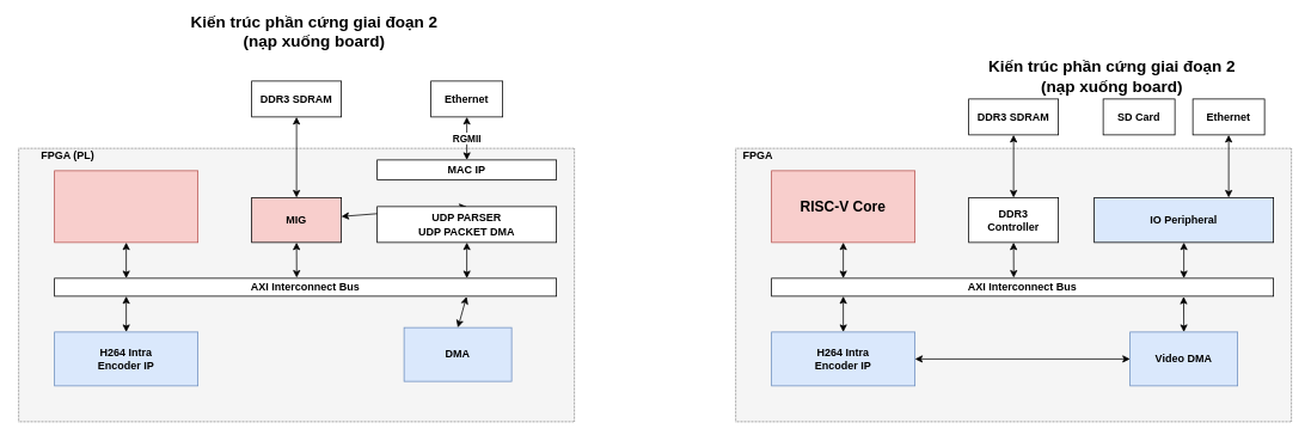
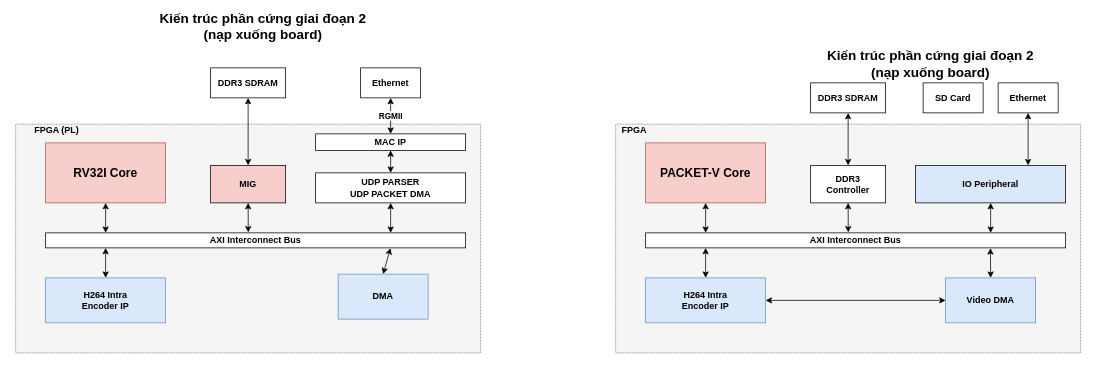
  <mxCell id="0" />
  <mxCell id="1" parent="0" />
  <mxCell id="2" value="" style="rounded=0;whiteSpace=wrap;html=1;dashed=1;dashPattern=1 1;fillColor=#f5f5f5;fontColor=#333333;strokeColor=#666666;fontStyle=1" parent="1" vertex="1"><mxGeometry x="20" y="165" width="620" height="305" as="geometry" /></mxCell>
  <mxCell id="3" value="" style="rounded=0;whiteSpace=wrap;html=1;fontStyle=1;fillColor=#f8cecc;strokeColor=#b85450;" parent="1" vertex="1"><mxGeometry x="60" y="190" width="160" height="80" as="geometry" /></mxCell>
  <mxCell id="4" value="H264 Intra&lt;div&gt;Encoder IP&lt;/div&gt;" style="rounded=0;whiteSpace=wrap;html=1;fontStyle=1;fillColor=#dae8fc;strokeColor=#6c8ebf;" parent="1" vertex="1"><mxGeometry x="60" y="370" width="160" height="60" as="geometry" /></mxCell>
  <mxCell id="5" value="DMA" style="rounded=0;whiteSpace=wrap;html=1;fontStyle=1;fillColor=#dae8fc;strokeColor=#6c8ebf;" parent="1" vertex="1"><mxGeometry x="450" y="365" width="120" height="60" as="geometry" /></mxCell>
  <mxCell id="6" value="MIG" style="rounded=0;whiteSpace=wrap;html=1;fontStyle=1;fillColor=#f8cecc;" parent="1" vertex="1"><mxGeometry x="280" y="220" width="100" height="50" as="geometry" /></mxCell>
  <mxCell id="7" value="" style="endArrow=classic;startArrow=classic;html=1;rounded=0;exitX=0.5;exitY=0;exitDx=0;exitDy=0;entryX=0.821;entryY=1.02;entryDx=0;entryDy=0;fontStyle=1;entryPerimeter=0;" parent="1" source="5" target="16" edge="1"><mxGeometry width="50" height="50" relative="1" as="geometry"><mxPoint x="250" y="410" as="sourcePoint" /><mxPoint x="340" y="330" as="targetPoint" /></mxGeometry></mxCell>
  <mxCell id="8" value="" style="endArrow=classic;startArrow=classic;html=1;rounded=0;exitX=0.711;exitY=-0.031;exitDx=0;exitDy=0;entryX=0.5;entryY=1;entryDx=0;entryDy=0;fontStyle=1;exitPerimeter=0;" parent="1" target="6" edge="1"><mxGeometry width="50" height="50" relative="1" as="geometry"><mxPoint x="330.18" y="309.38" as="sourcePoint" /><mxPoint x="320" y="210" as="targetPoint" /></mxGeometry></mxCell>
  <mxCell id="9" value="" style="endArrow=classic;startArrow=classic;html=1;rounded=0;exitX=0.25;exitY=0;exitDx=0;exitDy=0;entryX=0.5;entryY=1;entryDx=0;entryDy=0;fontStyle=1" parent="1" target="3" edge="1"><mxGeometry width="50" height="50" relative="1" as="geometry"><mxPoint x="140" y="310" as="sourcePoint" /><mxPoint x="159.76" y="270" as="targetPoint" /></mxGeometry></mxCell>
+ <mxCell id="10" value="&lt;span&gt;&lt;font style=&quot;font-size: 16px;&quot;&gt;RV32I Core&lt;/font&gt;&lt;/span&gt;" style="text;html=1;align=center;verticalAlign=middle;whiteSpace=wrap;rounded=0;fontStyle=1" parent="1" vertex="1"><mxGeometry x="60" y="215" width="160" height="30" as="geometry" /></mxCell>
  <mxCell id="11" value="" style="endArrow=classic;startArrow=classic;html=1;rounded=0;exitX=0.5;exitY=0;exitDx=0;exitDy=0;entryX=0.25;entryY=1;entryDx=0;entryDy=0;fontStyle=1" parent="1" source="4" edge="1"><mxGeometry width="50" height="50" relative="1" as="geometry"><mxPoint x="140" y="320" as="sourcePoint" /><mxPoint x="140" y="330" as="targetPoint" /></mxGeometry></mxCell>
  <mxCell id="12" value="DDR3 SDRAM" style="rounded=0;whiteSpace=wrap;html=1;fontStyle=1" parent="1" vertex="1"><mxGeometry x="280" y="90" width="100" height="40" as="geometry" /></mxCell>
  <mxCell id="13" value="" style="endArrow=classic;startArrow=classic;html=1;rounded=0;entryX=0.5;entryY=0;entryDx=0;entryDy=0;exitX=0.5;exitY=1;exitDx=0;exitDy=0;fontStyle=1" parent="1" source="12" target="6" edge="1"><mxGeometry width="50" height="50" relative="1" as="geometry"><mxPoint x="290" y="190" as="sourcePoint" /><mxPoint x="340" y="140" as="targetPoint" /></mxGeometry></mxCell>
  <mxCell id="14" value="RGMII" style="endArrow=classic;startArrow=classic;html=1;rounded=0;entryX=0.5;entryY=0;entryDx=0;entryDy=0;exitX=0.5;exitY=1;exitDx=0;exitDy=0;fontStyle=1" parent="1" source="18" target="17" edge="1"><mxGeometry width="50" height="50" relative="1" as="geometry"><mxPoint x="630" y="150" as="sourcePoint" /><mxPoint x="590" y="220" as="targetPoint" /></mxGeometry></mxCell>
- <mxCell id="15" value="" style="endArrow=classic;startArrow=classic;html=1;rounded=0;fontStyle=1;exitX=0.5;exitY=0;exitDx=0;exitDy=0;" parent="1" source="42" target="6" edge="1"><mxGeometry width="50" height="50" relative="1" as="geometry"><mxPoint x="520" y="310" as="sourcePoint" /><mxPoint x="519.76" y="270" as="targetPoint" /></mxGeometry></mxCell>
+ <mxCell id="15" value="" style="endArrow=classic;startArrow=classic;html=1;rounded=0;entryX=0.5;entryY=1;entryDx=0;entryDy=0;fontStyle=1;exitX=0.5;exitY=0;exitDx=0;exitDy=0;" parent="1" source="42" target="17" edge="1"><mxGeometry width="50" height="50" relative="1" as="geometry"><mxPoint x="520" y="310" as="sourcePoint" /><mxPoint x="519.76" y="270" as="targetPoint" /></mxGeometry></mxCell>
  <mxCell id="16" value="AXI Interconnect Bus" style="rounded=0;whiteSpace=wrap;html=1;fontStyle=1" parent="1" vertex="1"><mxGeometry x="60" y="310" width="560" height="20" as="geometry" /></mxCell>
  <mxCell id="17" value="MAC IP" style="rounded=0;whiteSpace=wrap;html=1;fontStyle=1" parent="1" vertex="1"><mxGeometry x="420" y="178" width="200" height="22" as="geometry" /></mxCell>
  <mxCell id="18" value="Ethernet" style="rounded=0;whiteSpace=wrap;html=1;fontStyle=1" parent="1" vertex="1"><mxGeometry x="480" y="90" width="80" height="40" as="geometry" /></mxCell>
  <mxCell id="19" value="FPGA (PL)" style="text;html=1;align=center;verticalAlign=middle;whiteSpace=wrap;rounded=0;fontStyle=1" parent="1" vertex="1"><mxGeometry x="20" y="168" width="110" height="10" as="geometry" /></mxCell>
  <mxCell id="20" value="&lt;font style=&quot;font-size: 18px;&quot;&gt;Kiến trúc phần cứng giai đoạn 2&lt;/font&gt;&lt;div style=&quot;font-size: 18px;&quot;&gt;&lt;font style=&quot;font-size: 18px;&quot;&gt;(nạp xuống board)&lt;/font&gt;&lt;/div&gt;" style="text;html=1;align=center;verticalAlign=middle;whiteSpace=wrap;rounded=0;fontStyle=1" parent="1" vertex="1"><mxGeometry x="200" y="20" width="300" height="30" as="geometry" /></mxCell>
  <mxCell id="21" value="" style="rounded=0;whiteSpace=wrap;html=1;dashed=1;dashPattern=1 1;fillColor=#f5f5f5;fontColor=#333333;strokeColor=#666666;fontStyle=1" parent="1" vertex="1"><mxGeometry x="820" y="165" width="620" height="305" as="geometry" /></mxCell>
  <mxCell id="22" value="" style="rounded=0;whiteSpace=wrap;html=1;fontStyle=1;fillColor=#f8cecc;strokeColor=#b85450;" parent="1" vertex="1"><mxGeometry x="860" y="190" width="160" height="80" as="geometry" /></mxCell>
  <mxCell id="23" value="H264 Intra&lt;div&gt;Encoder IP&lt;/div&gt;" style="rounded=0;whiteSpace=wrap;html=1;fontStyle=1;fillColor=#dae8fc;strokeColor=#6c8ebf;" parent="1" vertex="1"><mxGeometry x="860" y="370" width="160" height="60" as="geometry" /></mxCell>
  <mxCell id="24" value="Video DMA" style="rounded=0;whiteSpace=wrap;html=1;fontStyle=1;fillColor=#dae8fc;strokeColor=#6c8ebf;" parent="1" vertex="1"><mxGeometry x="1260" y="370" width="120" height="60" as="geometry" /></mxCell>
  <mxCell id="25" value="DDR3&lt;div&gt;Controller&lt;/div&gt;" style="rounded=0;whiteSpace=wrap;html=1;fontStyle=1" parent="1" vertex="1"><mxGeometry x="1080" y="220" width="100" height="50" as="geometry" /></mxCell>
  <mxCell id="26" value="" style="endArrow=classic;startArrow=classic;html=1;rounded=0;exitX=1;exitY=0.5;exitDx=0;exitDy=0;entryX=0;entryY=0.5;entryDx=0;entryDy=0;fontStyle=1" parent="1" source="23" target="24" edge="1"><mxGeometry width="50" height="50" relative="1" as="geometry"><mxPoint x="1090" y="410" as="sourcePoint" /><mxPoint x="1140" y="360" as="targetPoint" /></mxGeometry></mxCell>
  <mxCell id="27" value="" style="endArrow=classic;startArrow=classic;html=1;rounded=0;exitX=0.5;exitY=0;exitDx=0;exitDy=0;entryX=0.821;entryY=1.02;entryDx=0;entryDy=0;fontStyle=1;entryPerimeter=0;" parent="1" source="24" target="37" edge="1"><mxGeometry width="50" height="50" relative="1" as="geometry"><mxPoint x="1050" y="410" as="sourcePoint" /><mxPoint x="1140" y="330" as="targetPoint" /></mxGeometry></mxCell>
  <mxCell id="28" value="" style="endArrow=classic;startArrow=classic;html=1;rounded=0;exitX=0.711;exitY=-0.031;exitDx=0;exitDy=0;entryX=0.5;entryY=1;entryDx=0;entryDy=0;fontStyle=1;exitPerimeter=0;" parent="1" target="25" edge="1"><mxGeometry width="50" height="50" relative="1" as="geometry"><mxPoint x="1130.18" y="309.38" as="sourcePoint" /><mxPoint x="1120" y="210" as="targetPoint" /></mxGeometry></mxCell>
  <mxCell id="29" value="" style="endArrow=classic;startArrow=classic;html=1;rounded=0;exitX=0.25;exitY=0;exitDx=0;exitDy=0;entryX=0.5;entryY=1;entryDx=0;entryDy=0;fontStyle=1" parent="1" target="22" edge="1"><mxGeometry width="50" height="50" relative="1" as="geometry"><mxPoint x="940" y="310" as="sourcePoint" /><mxPoint x="959.76" y="270" as="targetPoint" /></mxGeometry></mxCell>
- <mxCell id="30" value="&lt;span&gt;&lt;font style=&quot;font-size: 16px;&quot;&gt;RISC-V Core&lt;/font&gt;&lt;/span&gt;" style="text;html=1;align=center;verticalAlign=middle;whiteSpace=wrap;rounded=0;fontStyle=1" parent="1" vertex="1"><mxGeometry x="860" y="215" width="160" height="30" as="geometry" /></mxCell>
+ <mxCell id="30" value="&lt;span&gt;&lt;font style=&quot;font-size: 16px;&quot;&gt;PACKET-V Core&lt;/font&gt;&lt;/span&gt;" style="text;html=1;align=center;verticalAlign=middle;whiteSpace=wrap;rounded=0;fontStyle=1" parent="1" vertex="1"><mxGeometry x="860" y="215" width="160" height="30" as="geometry" /></mxCell>
  <mxCell id="31" value="" style="endArrow=classic;startArrow=classic;html=1;rounded=0;exitX=0.5;exitY=0;exitDx=0;exitDy=0;entryX=0.25;entryY=1;entryDx=0;entryDy=0;fontStyle=1" parent="1" source="23" edge="1"><mxGeometry width="50" height="50" relative="1" as="geometry"><mxPoint x="940" y="320" as="sourcePoint" /><mxPoint x="940" y="330" as="targetPoint" /></mxGeometry></mxCell>
  <mxCell id="32" value="DDR3 SDRAM" style="rounded=0;whiteSpace=wrap;html=1;fontStyle=1" parent="1" vertex="1"><mxGeometry x="1080" y="110" width="100" height="40" as="geometry" /></mxCell>
  <mxCell id="33" value="" style="endArrow=classic;startArrow=classic;html=1;rounded=0;entryX=0.5;entryY=0;entryDx=0;entryDy=0;exitX=0.5;exitY=1;exitDx=0;exitDy=0;fontStyle=1" parent="1" source="32" target="25" edge="1"><mxGeometry width="50" height="50" relative="1" as="geometry"><mxPoint x="1090" y="190" as="sourcePoint" /><mxPoint x="1140" y="140" as="targetPoint" /></mxGeometry></mxCell>
  <mxCell id="34" value="SD Card" style="rounded=0;whiteSpace=wrap;html=1;fontStyle=1" parent="1" vertex="1"><mxGeometry x="1230" y="110" width="80" height="40" as="geometry" /></mxCell>
  <mxCell id="35" value="" style="endArrow=classic;startArrow=classic;html=1;rounded=0;entryX=0.75;entryY=0;entryDx=0;entryDy=0;exitX=0.5;exitY=1;exitDx=0;exitDy=0;fontStyle=1" parent="1" source="39" target="38" edge="1"><mxGeometry width="50" height="50" relative="1" as="geometry"><mxPoint x="1430" y="150" as="sourcePoint" /><mxPoint x="1390" y="220" as="targetPoint" /></mxGeometry></mxCell>
  <mxCell id="36" value="" style="endArrow=classic;startArrow=classic;html=1;rounded=0;entryX=0.5;entryY=1;entryDx=0;entryDy=0;fontStyle=1;" parent="1" target="38" edge="1"><mxGeometry width="50" height="50" relative="1" as="geometry"><mxPoint x="1320" y="310" as="sourcePoint" /><mxPoint x="1319.76" y="270" as="targetPoint" /></mxGeometry></mxCell>
  <mxCell id="37" value="AXI Interconnect Bus" style="rounded=0;whiteSpace=wrap;html=1;fontStyle=1" parent="1" vertex="1"><mxGeometry x="860" y="310" width="560" height="20" as="geometry" /></mxCell>
  <mxCell id="38" value="IO Peripheral" style="rounded=0;whiteSpace=wrap;html=1;fontStyle=1;fillColor=#dae8fc;" parent="1" vertex="1"><mxGeometry x="1220" y="220" width="200" height="50" as="geometry" /></mxCell>
  <mxCell id="39" value="Ethernet" style="rounded=0;whiteSpace=wrap;html=1;fontStyle=1" parent="1" vertex="1"><mxGeometry x="1330" y="110" width="80" height="40" as="geometry" /></mxCell>
  <mxCell id="40" value="FPGA" style="text;html=1;align=center;verticalAlign=middle;whiteSpace=wrap;rounded=0;fontStyle=1" parent="1" vertex="1"><mxGeometry x="820" y="168" width="50" height="10" as="geometry" /></mxCell>
  <mxCell id="41" value="&lt;font style=&quot;font-size: 18px;&quot;&gt;Kiến trúc phần cứng giai đoạn 2&lt;/font&gt;&lt;div style=&quot;font-size: 18px;&quot;&gt;&lt;font style=&quot;font-size: 18px;&quot;&gt;(nạp xuống board)&lt;/font&gt;&lt;/div&gt;" style="text;html=1;align=center;verticalAlign=middle;whiteSpace=wrap;rounded=0;fontStyle=1" parent="1" vertex="1"><mxGeometry x="1090" y="70" width="300" height="30" as="geometry" /></mxCell>
  <mxCell id="42" value="UDP PARSER&lt;div&gt;UDP PACKET DMA&lt;/div&gt;" style="rounded=0;whiteSpace=wrap;html=1;fontStyle=1" parent="1" vertex="1"><mxGeometry x="420" y="230" width="200" height="40" as="geometry" /></mxCell>
  <mxCell id="43" value="" style="endArrow=classic;startArrow=classic;html=1;rounded=0;entryX=0.5;entryY=1;entryDx=0;entryDy=0;" parent="1" target="42" edge="1"><mxGeometry width="50" height="50" relative="1" as="geometry"><mxPoint x="520" y="310" as="sourcePoint" /><mxPoint x="410" y="210" as="targetPoint" /></mxGeometry></mxCell>
